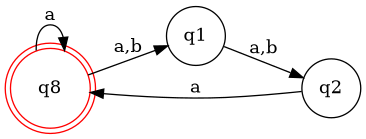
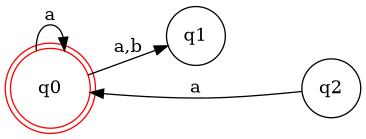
  digraph {
    fontname="DejaVu Serif"
    rankdir=LR
    node [fontname="DejaVu Serif" shape=circle]
    edge [fontname="DejaVu Serif"]
-   q0 [color=red shape=doublecircle label=q8]
+   q0 [color=red shape=doublecircle]
    q1
    q2
    q0 -> q0 [label=a]
    q0 -> q1 [label="a,b"]
-   q1 -> q2 [label="a,b"]
    q2 -> q0 [label=a]
  }
